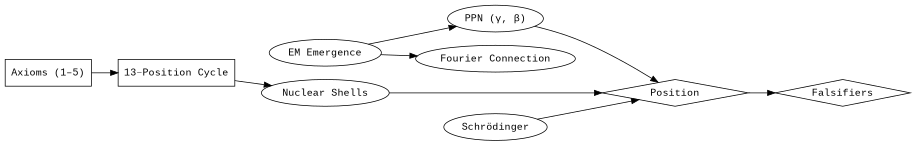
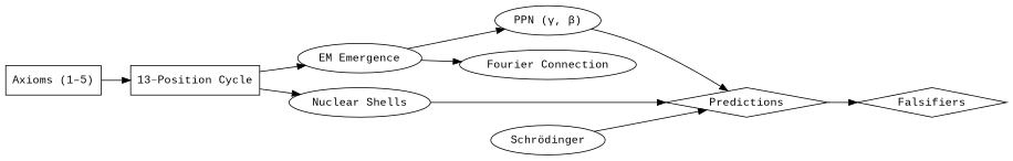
  digraph {
    fontname="Liberation Mono"
    rankdir=LR
    node [fontname="Liberation Mono" shape=ellipse]
    edge [fontname="Liberation Mono"]
    n1 [label="Axioms (1–5)" shape=box]
    n2 [label="13‑Position Cycle" shape=box]
    n3 [label="EM Emergence"]
    n4 [label="Nuclear Shells"]
    n5 [label="PPN (γ, β)"]
    n6 [label="Fourier Connection"]
-   n7 [label=Position shape=diamond]
+   n7 [label=Predictions shape=diamond]
    n8 [label="Schrödinger"]
    n9 [label=Falsifiers shape=diamond]
    n1 -> n2
+   n2 -> n3
    n2 -> n4
    n3 -> n5
    n3 -> n6
    n4 -> n7
    n5 -> n7
    n7 -> n9
    n8 -> n7
  }
